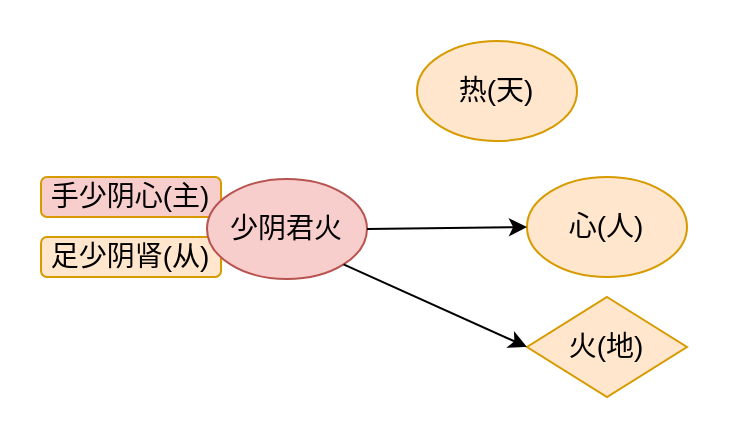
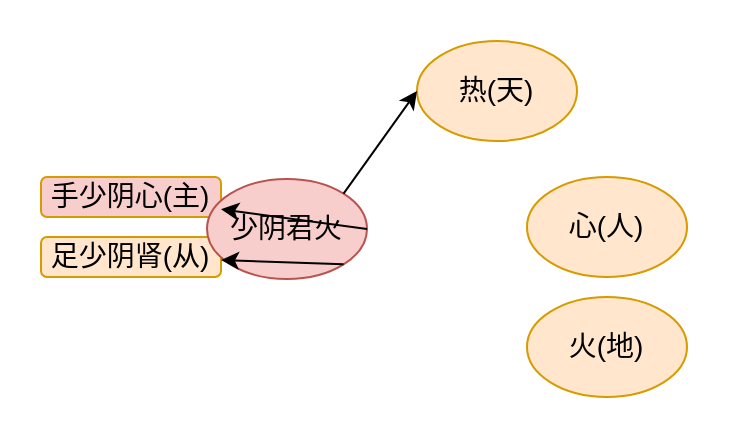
  <mxCell id="0" />
  <mxCell id="1" parent="0" />
  <mxCell id="2" value="足少阴肾(从)" style="rounded=1;whiteSpace=wrap;html=1;fontSize=14;fillColor=#ffe6cc;strokeColor=#d79b00;" vertex="1" parent="1"><mxGeometry x="20" y="118" width="90" height="20" as="geometry" /></mxCell>
  <mxCell id="3" value="手少阴心(主)" style="rounded=1;whiteSpace=wrap;html=1;fontSize=14;fillColor=#f8cecc;strokeColor=#d79b00;" vertex="1" parent="1"><mxGeometry x="20" y="88" width="90" height="20" as="geometry" /></mxCell>
  <mxCell id="4" value="少阴君火" style="ellipse;whiteSpace=wrap;html=1;fontSize=14;fillColor=#f8cecc;strokeColor=#b85450;" vertex="1" parent="1"><mxGeometry x="103" y="89" width="80" height="50" as="geometry" /></mxCell>
  <mxCell id="5" value="热(天)" style="ellipse;whiteSpace=wrap;html=1;fontSize=14;fillColor=#ffe6cc;strokeColor=#d79b00;" vertex="1" parent="1"><mxGeometry x="208" y="20" width="80" height="50" as="geometry" /></mxCell>
- <mxCell id="6" value="火(地)" style="rhombus;whiteSpace=wrap;html=1;fontSize=14;fillColor=#ffe6cc;strokeColor=#d79b00;" vertex="1" parent="1"><mxGeometry x="263" y="148" width="80" height="50" as="geometry" /></mxCell>
+ <mxCell id="6" value="火(地)" style="ellipse;whiteSpace=wrap;html=1;fontSize=14;fillColor=#ffe6cc;strokeColor=#d79b00;" vertex="1" parent="1"><mxGeometry x="263" y="148" width="80" height="50" as="geometry" /></mxCell>
  <mxCell id="7" value="心(人)" style="ellipse;whiteSpace=wrap;html=1;fontSize=14;fillColor=#ffe6cc;strokeColor=#d79b00;" vertex="1" parent="1"><mxGeometry x="263" y="88" width="80" height="50" as="geometry" /></mxCell>
- <mxCell id="9" value="" style="endArrow=classic;html=1;rounded=0;entryX=0;entryY=0.5;entryDx=0;entryDy=0;exitX=1;exitY=0.5;exitDx=0;exitDy=0;" edge="1" parent="1" source="4" target="7"><mxGeometry width="50" height="50" relative="1" as="geometry"><mxPoint x="363" y="118" as="sourcePoint" /><mxPoint x="413" y="68" as="targetPoint" /></mxGeometry></mxCell>
- <mxCell id="10" value="" style="endArrow=classic;html=1;rounded=0;entryX=0;entryY=0.5;entryDx=0;entryDy=0;exitX=1;exitY=1;exitDx=0;exitDy=0;" edge="1" parent="1" source="4" target="6"><mxGeometry width="50" height="50" relative="1" as="geometry"><mxPoint x="363" y="118" as="sourcePoint" /><mxPoint x="413" y="68" as="targetPoint" /></mxGeometry></mxCell>
+ <mxCell id="8" value="" style="endArrow=classic;html=1;rounded=0;entryX=0;entryY=0.5;entryDx=0;entryDy=0;exitX=1;exitY=0;exitDx=0;exitDy=0;" edge="1" parent="1" source="4" target="5"><mxGeometry width="50" height="50" relative="1" as="geometry"><mxPoint x="173" y="108" as="sourcePoint" /><mxPoint x="223" y="58" as="targetPoint" /></mxGeometry></mxCell>
+ <mxCell id="9" value="" style="endArrow=classic;html=1;rounded=0;exitX=1;exitY=0.5;exitDx=0;exitDy=0;" edge="1" parent="1" source="4" target="3"><mxGeometry width="50" height="50" relative="1" as="geometry"><mxPoint x="363" y="118" as="sourcePoint" /><mxPoint x="413" y="68" as="targetPoint" /></mxGeometry></mxCell>
+ <mxCell id="10" value="" style="endArrow=classic;html=1;rounded=0;exitX=1;exitY=1;exitDx=0;exitDy=0;" edge="1" parent="1" source="4" target="2"><mxGeometry width="50" height="50" relative="1" as="geometry"><mxPoint x="363" y="118" as="sourcePoint" /><mxPoint x="413" y="68" as="targetPoint" /></mxGeometry></mxCell>
